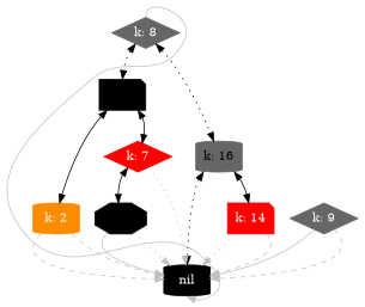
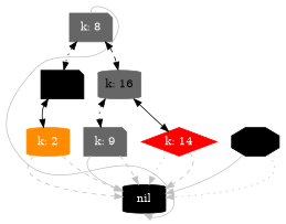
  digraph {
    node [color=black fontcolor=white shape=cylinder style=filled]
    edge [color=grey style=solid tailport=sw]
    n1 [label=nil]
-   n2 [color=gray40 label="k: 8" shape=diamond]
+   n2 [color=gray40 label="k: 8" shape=note]
    n3 [label="k: 5" shape=note fontcolor=""]
    n4 [color=gray40 label="k: 16" fontcolor=""]
    n5 [color=darkorange label="k: 2"]
-   n6 [color=red label="k: 7" shape=diamond]
-   n7 [color=gray40 label="k: 9" shape=diamond]
-   n8 [color=red label="k: 14" shape=note]
+   n7 [color=gray40 label="k: 9" shape=note]
+   n8 [color=red label="k: 14" shape=diamond]
    n9 [label="k: 6" shape=octagon fontcolor=""]
    n2 -> n1 [constraint=false headport=s tailport=n]
    n2 -> n3 [dir=both style=dotted color=""]
-   n2 -> n4 [dir=both style=dotted tailport=se color=""]
+   n2 -> n4 [dir=both style=dashed tailport=se color=""]
    n3 -> n5 [dir=both color=""]
-   n3 -> n6 [dir=both tailport=se color=""]
-   n4 -> n1 [dir=both style=dotted color=""]
+   n4 -> n7 [dir=both style=dotted color=""]
    n4 -> n8 [dir=both tailport=se color=""]
    n5 -> n1 [style=dashed]
    n5 -> n1 [style=dashed tailport=se]
-   n6 -> n1 [style=dotted tailport=se]
-   n6 -> n9 [dir=both color=""]
    n7 -> n1
    n7 -> n1 [style=dashed tailport=se]
    n8 -> n1 [style=dotted]
    n8 -> n1 [style=dashed tailport=se]
    n9 -> n1
    n9 -> n1 [style=dotted tailport=se]
  }
